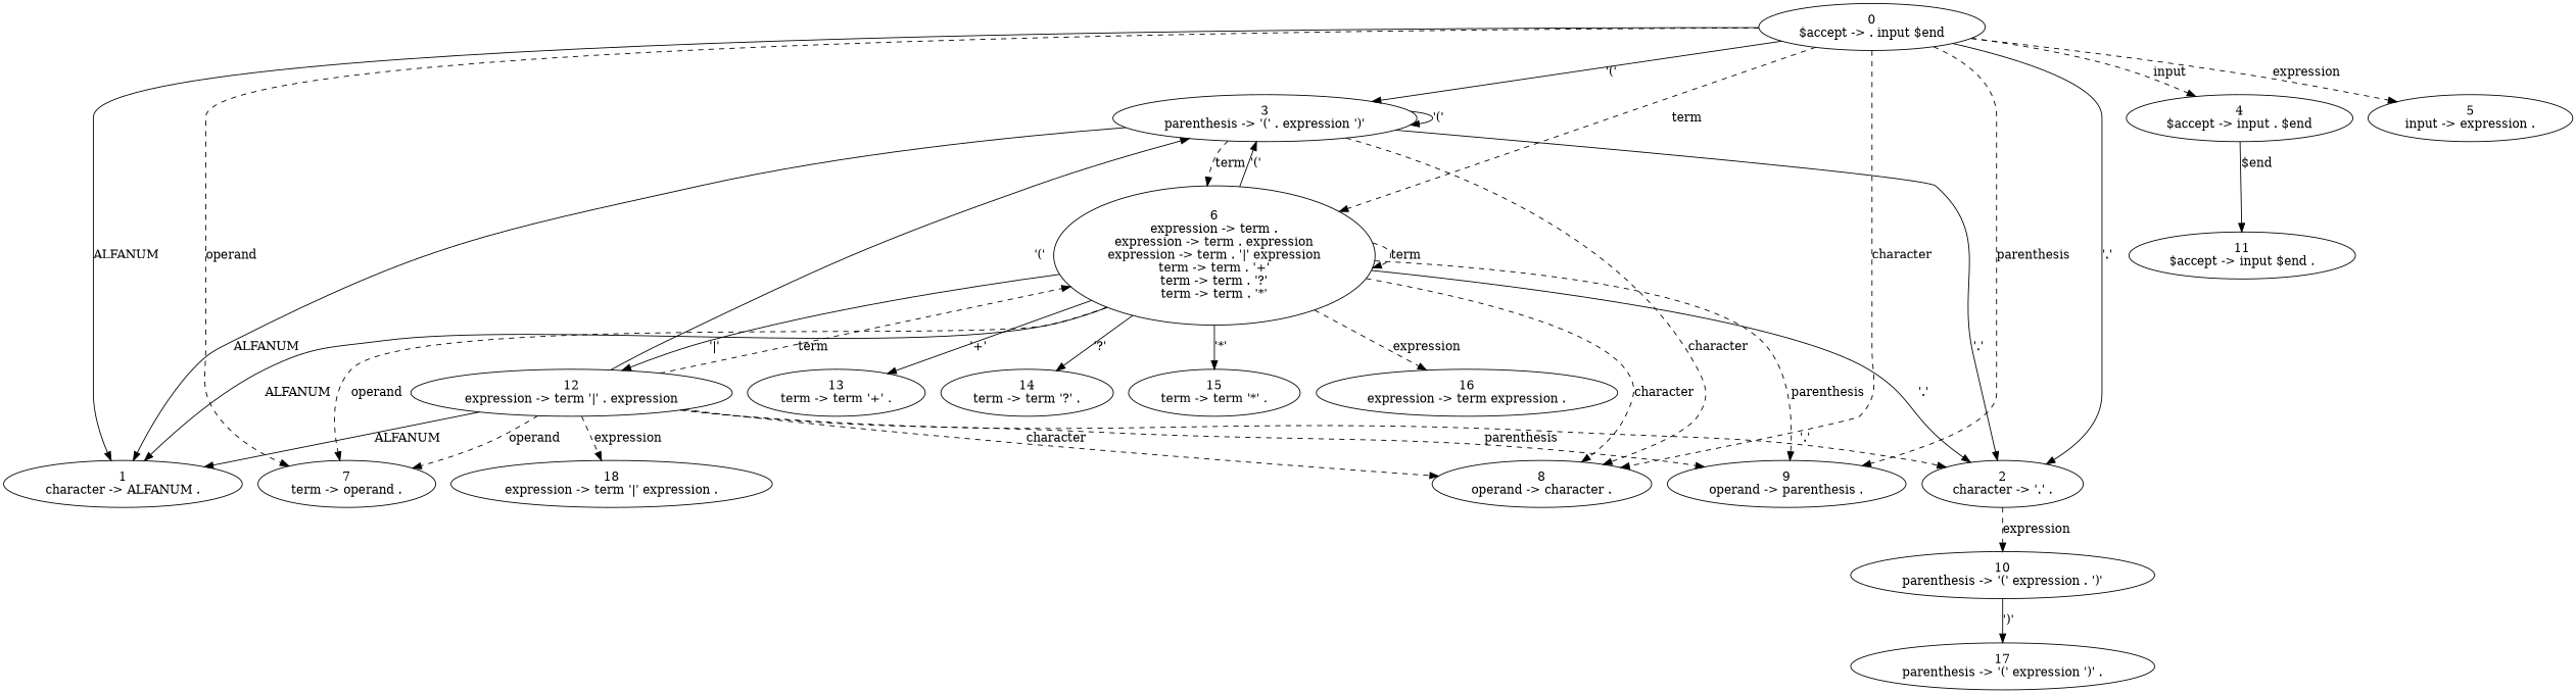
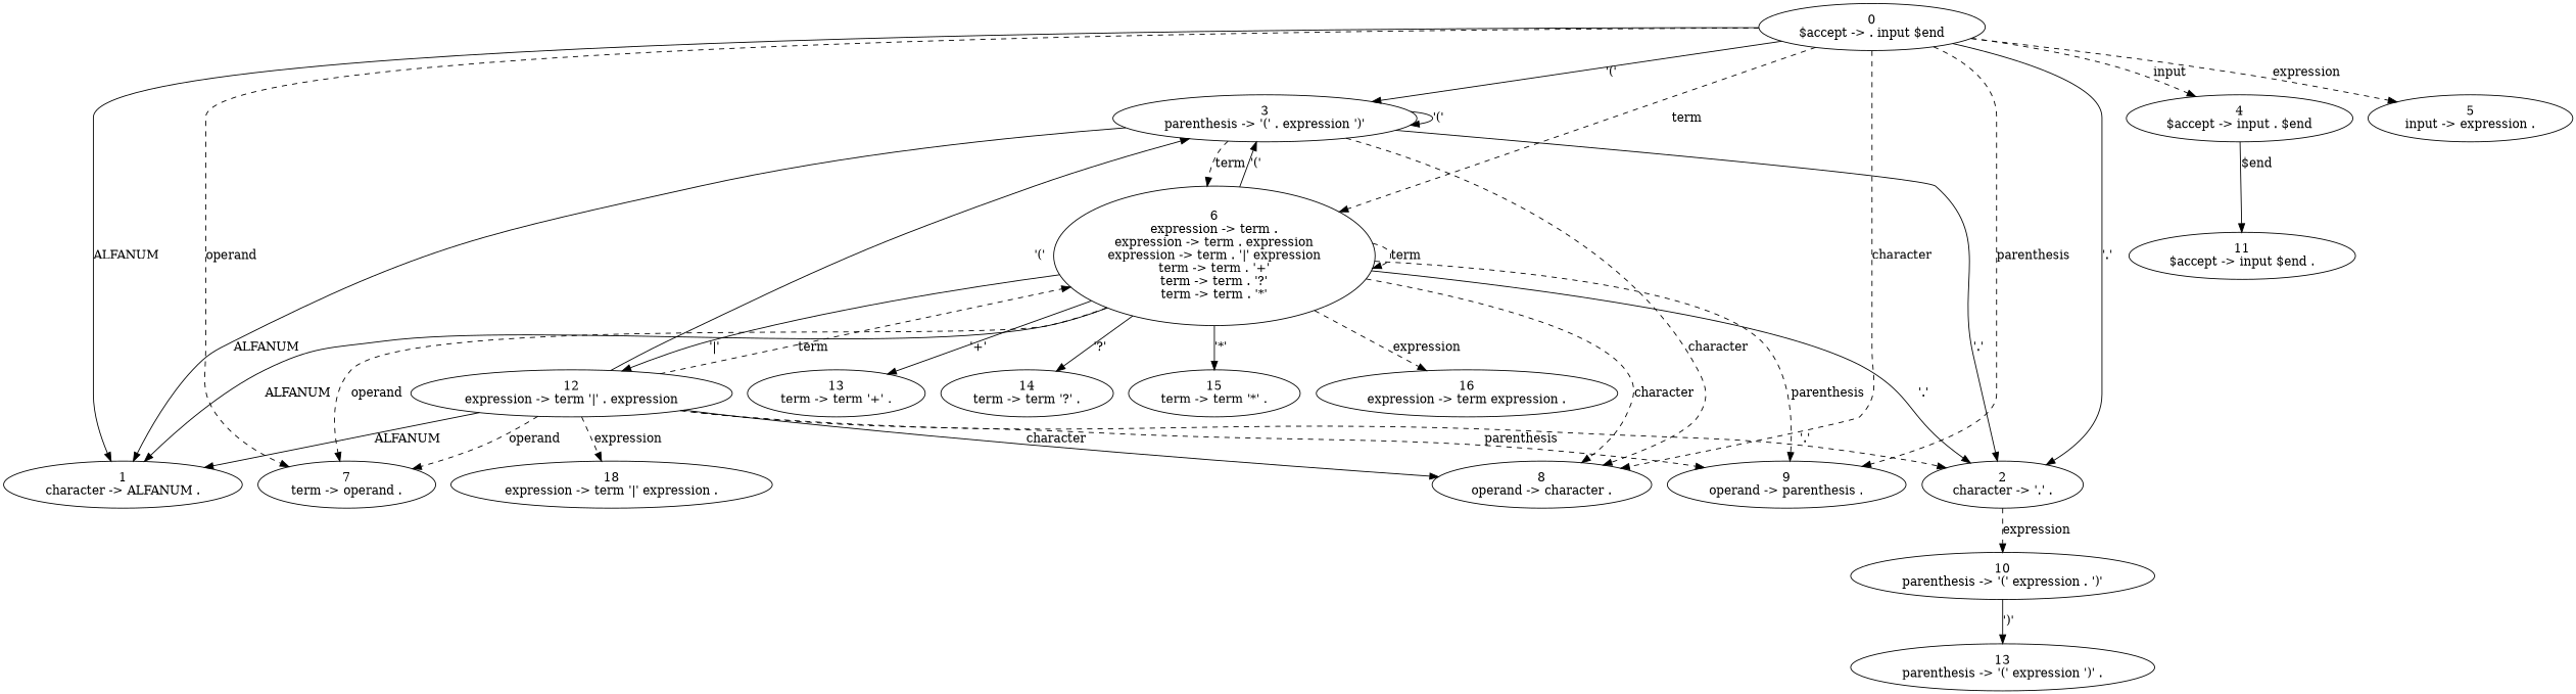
  digraph {
    edge [style=dashed]
    n1 [label="0\n$accept -> . input $end"]
    n2 [label="1\ncharacter -> ALFANUM ."]
    n3 [label="2\ncharacter -> '.' ."]
    n4 [label="3\nparenthesis -> '(' . expression ')'"]
    n5 [label="4\n$accept -> input . $end"]
    n6 [label="5\ninput -> expression ."]
    n7 [label="6\nexpression -> term .\nexpression -> term . expression\nexpression -> term . '|' expression\nterm -> term . '+'\nterm -> term . '?'\nterm -> term . '*'"]
    n8 [label="7\nterm -> operand ."]
    n9 [label="8\noperand -> character ."]
    n10 [label="9\noperand -> parenthesis ."]
    n11 [label="10\nparenthesis -> '(' expression . ')'"]
    n12 [label="11\n$accept -> input $end ."]
    n13 [label="12\nexpression -> term '|' . expression"]
    n14 [label="13\nterm -> term '+' ."]
    n15 [label="14\nterm -> term '?' ."]
    n16 [label="15\nterm -> term '*' ."]
    n17 [label="16\nexpression -> term expression ."]
-   n18 [label="17\nparenthesis -> '(' expression ')' ."]
+   n18 [label="13\nparenthesis -> '(' expression ')' ."]
    n19 [label="18\nexpression -> term '|' expression ."]
    n1 -> n2 [label=ALFANUM style=solid]
    n1 -> n3 [label="'.'" style=solid]
    n1 -> n4 [label="'('" style=solid]
    n1 -> n5 [label=input]
    n1 -> n6 [label=expression]
    n1 -> n7 [label=term]
    n1 -> n8 [label=operand]
    n1 -> n9 [label=character]
    n1 -> n10 [label=parenthesis]
    n3 -> n11 [label=expression]
    n4 -> n2 [label=ALFANUM style=solid]
    n4 -> n3 [label="'.'" style=solid]
    n4 -> n4 [label="'('" style=solid]
    n4 -> n7 [label=term]
    n4 -> n9 [label=character]
    n5 -> n12 [label="$end" style=solid]
    n7 -> n2 [label=ALFANUM style=solid]
    n7 -> n3 [label="'.'" style=solid]
    n7 -> n4 [label="'('" style=solid]
    n7 -> n7 [label=term]
    n7 -> n8 [label=operand]
    n7 -> n9 [label=character]
    n7 -> n10 [label=parenthesis]
    n7 -> n13 [label="'|'" style=solid]
    n7 -> n14 [label="'+'" style=solid]
    n7 -> n15 [label="'?'" style=solid]
    n7 -> n16 [label="'*'" style=solid]
    n7 -> n17 [label=expression]
    n11 -> n18 [label="')'" style=solid]
    n13 -> n2 [label=ALFANUM style=solid]
    n13 -> n3 [label="'.'"]
    n13 -> n4 [label="'('" style=solid]
    n13 -> n7 [label=term]
    n13 -> n8 [label=operand]
-   n13 -> n9 [label=character]
+   n13 -> n9 [label=character style=solid]
    n13 -> n10 [label=parenthesis]
    n13 -> n19 [label=expression]
  }
